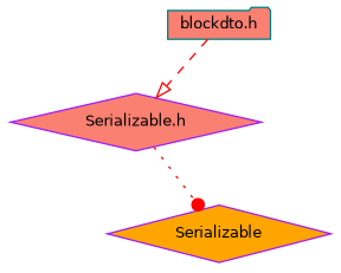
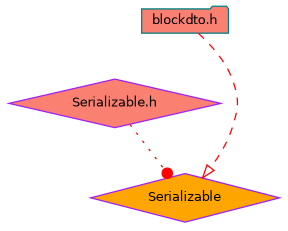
  digraph {
    node [color=purple fillcolor=salmon fontname=Helvetica fontsize=10 shape=diamond style=filled]
    edge [color=red fontname=Helvetica fontsize=10 labelfontname=Helvetica labelfontsize=10]
    n1 [color=teal fontcolor=black height=0.2 label="blockdto.h" shape=folder width=0.4]
    n2 [height=0.2 label="Serializable.h" width=0.4]
    n3 [fillcolor=orange height=0.2 label=Serializable width=0.4]
-   n1 -> n2 [arrowhead=onormal style=dashed]
+   n1 -> n3 [arrowhead=onormal style=dashed]
    n2 -> n3 [arrowhead=dot style=dotted]
  }
